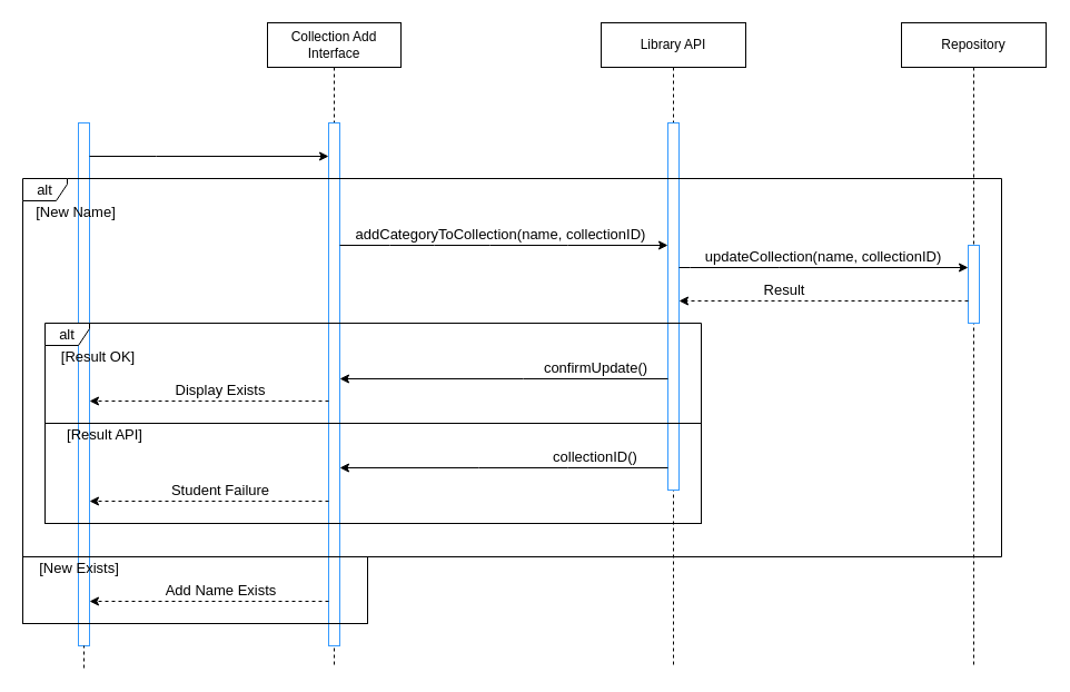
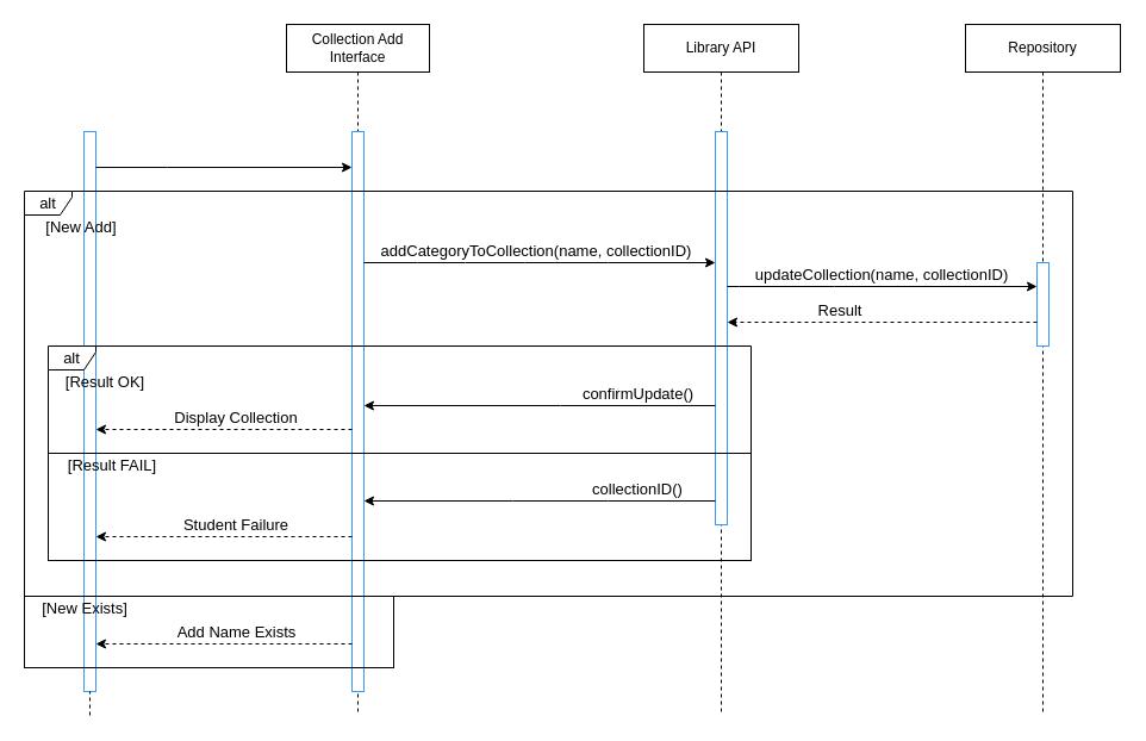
  <mxCell id="0" />
  <mxCell id="1" parent="0" />
  <mxCell id="2" value="Repository" style="shape=umlLifeline;perimeter=lifelinePerimeter;whiteSpace=wrap;html=1;container=0;dropTarget=0;collapsible=0;recursiveResize=0;outlineConnect=0;portConstraint=eastwest;newEdgeStyle={&quot;edgeStyle&quot;:&quot;elbowEdgeStyle&quot;,&quot;elbow&quot;:&quot;vertical&quot;,&quot;curved&quot;:0,&quot;rounded&quot;:0};" parent="1" vertex="1"><mxGeometry x="810" y="20" width="130" height="580" as="geometry" /></mxCell>
  <mxCell id="3" value="" style="html=1;points=[];perimeter=orthogonalPerimeter;outlineConnect=0;targetShapes=umlLifeline;portConstraint=eastwest;newEdgeStyle={&quot;edgeStyle&quot;:&quot;elbowEdgeStyle&quot;,&quot;elbow&quot;:&quot;vertical&quot;,&quot;curved&quot;:0,&quot;rounded&quot;:0};strokeColor=#3399FF;" parent="2" vertex="1"><mxGeometry x="60" y="200" width="10" height="70" as="geometry" /></mxCell>
  <mxCell id="4" value="" style="html=1;points=[];perimeter=orthogonalPerimeter;outlineConnect=0;targetShapes=umlLifeline;portConstraint=eastwest;newEdgeStyle={&quot;edgeStyle&quot;:&quot;elbowEdgeStyle&quot;,&quot;elbow&quot;:&quot;vertical&quot;,&quot;curved&quot;:0,&quot;rounded&quot;:0};strokeColor=#3399FF;" parent="1" vertex="1"><mxGeometry x="70" y="110" width="10" height="470" as="geometry" /></mxCell>
  <mxCell id="5" value="Collection Add Interface" style="shape=umlLifeline;perimeter=lifelinePerimeter;whiteSpace=wrap;html=1;container=0;dropTarget=0;collapsible=0;recursiveResize=0;outlineConnect=0;portConstraint=eastwest;newEdgeStyle={&quot;edgeStyle&quot;:&quot;elbowEdgeStyle&quot;,&quot;elbow&quot;:&quot;vertical&quot;,&quot;curved&quot;:0,&quot;rounded&quot;:0};" parent="1" vertex="1"><mxGeometry x="240" y="20" width="120" height="580" as="geometry" /></mxCell>
  <mxCell id="6" value="" style="html=1;points=[];perimeter=orthogonalPerimeter;outlineConnect=0;targetShapes=umlLifeline;portConstraint=eastwest;newEdgeStyle={&quot;edgeStyle&quot;:&quot;elbowEdgeStyle&quot;,&quot;elbow&quot;:&quot;vertical&quot;,&quot;curved&quot;:0,&quot;rounded&quot;:0};strokeColor=#3399FF;" parent="5" vertex="1"><mxGeometry x="55" y="90" width="10" height="470" as="geometry" /></mxCell>
  <mxCell id="7" value="" style="endArrow=none;dashed=1;html=1;rounded=0;fontSize=13;" parent="1" target="4" edge="1"><mxGeometry width="50" height="50" relative="1" as="geometry"><mxPoint x="75" y="600" as="sourcePoint" /><mxPoint x="75" y="640" as="targetPoint" /><Array as="points" /></mxGeometry></mxCell>
  <mxCell id="8" value="Library API" style="shape=umlLifeline;perimeter=lifelinePerimeter;whiteSpace=wrap;html=1;container=0;dropTarget=0;collapsible=0;recursiveResize=0;outlineConnect=0;portConstraint=eastwest;newEdgeStyle={&quot;edgeStyle&quot;:&quot;elbowEdgeStyle&quot;,&quot;elbow&quot;:&quot;vertical&quot;,&quot;curved&quot;:0,&quot;rounded&quot;:0};" parent="1" vertex="1"><mxGeometry x="540" y="20" width="130" height="580" as="geometry" /></mxCell>
  <mxCell id="9" value="" style="html=1;points=[];perimeter=orthogonalPerimeter;outlineConnect=0;targetShapes=umlLifeline;portConstraint=eastwest;newEdgeStyle={&quot;edgeStyle&quot;:&quot;elbowEdgeStyle&quot;,&quot;elbow&quot;:&quot;vertical&quot;,&quot;curved&quot;:0,&quot;rounded&quot;:0};strokeColor=#3399FF;" parent="8" vertex="1"><mxGeometry x="60" y="90" width="10" height="330" as="geometry" /></mxCell>
  <mxCell id="10" value="" style="endArrow=classic;html=1;rounded=0;" parent="1" edge="1" target="6" source="4"><mxGeometry width="50" height="50" relative="1" as="geometry"><mxPoint x="80" y="250" as="sourcePoint" /><mxPoint x="295" y="250" as="targetPoint" /><Array as="points"><mxPoint x="140" y="140" /></Array></mxGeometry></mxCell>
  <mxCell id="11" value="" style="endArrow=classic;html=1;rounded=0;" parent="1" edge="1" target="9" source="6"><mxGeometry width="50" height="50" relative="1" as="geometry"><mxPoint x="305" y="270" as="sourcePoint" /><mxPoint x="470" y="270" as="targetPoint" /><Array as="points"><mxPoint x="350" y="220" /><mxPoint x="390" y="220" /><mxPoint x="440" y="220" /><mxPoint x="510" y="220" /></Array></mxGeometry></mxCell>
  <mxCell id="12" value="addCategoryToCollection(name, collectionID)" style="text;html=1;strokeColor=none;fillColor=none;align=center;verticalAlign=middle;whiteSpace=wrap;rounded=0;fontSize=13;" parent="1" vertex="1"><mxGeometry x="310" y="200" width="280" height="20" as="geometry" /></mxCell>
  <mxCell id="13" value="" style="endArrow=classic;html=1;rounded=0;" parent="1" target="3" edge="1" source="9"><mxGeometry width="50" height="50" relative="1" as="geometry"><mxPoint x="480" y="290" as="sourcePoint" /><mxPoint x="570" y="300" as="targetPoint" /><Array as="points"><mxPoint x="620" y="240" /><mxPoint x="650" y="240" /><mxPoint x="630" y="240" /><mxPoint x="700" y="240" /></Array></mxGeometry></mxCell>
  <mxCell id="14" value="updateCollection(name, collectionID)" style="text;html=1;strokeColor=none;fillColor=none;align=center;verticalAlign=middle;whiteSpace=wrap;rounded=0;fontSize=13;" parent="1" vertex="1"><mxGeometry x="620" y="220" width="240" height="20" as="geometry" /></mxCell>
  <mxCell id="15" value="" style="endArrow=classic;html=1;rounded=0;dashed=1;" parent="1" source="3" edge="1" target="9"><mxGeometry width="50" height="50" relative="1" as="geometry"><mxPoint x="690" y="320" as="sourcePoint" /><mxPoint x="480" y="320" as="targetPoint" /><Array as="points"><mxPoint x="650" y="270" /></Array></mxGeometry></mxCell>
  <mxCell id="16" value="Result" style="text;html=1;strokeColor=none;fillColor=none;align=center;verticalAlign=middle;whiteSpace=wrap;rounded=0;fontSize=13;" parent="1" vertex="1"><mxGeometry x="670" y="250" width="70" height="20" as="geometry" /></mxCell>
  <mxCell id="17" value="alt" style="shape=umlFrame;whiteSpace=wrap;html=1;pointerEvents=0;strokeColor=#000000;fontSize=13;width=40;height=20;" vertex="1" parent="1"><mxGeometry x="20" y="160" width="880" height="340" as="geometry" /></mxCell>
- <mxCell id="18" value="[New Name]" style="text;html=1;strokeColor=none;fillColor=none;align=center;verticalAlign=middle;whiteSpace=wrap;rounded=0;fontSize=13;" vertex="1" parent="1"><mxGeometry x="27.81" y="180" width="80" height="20" as="geometry" /></mxCell>
+ <mxCell id="18" value="[New Add]" style="text;html=1;strokeColor=none;fillColor=none;align=center;verticalAlign=middle;whiteSpace=wrap;rounded=0;fontSize=13;" vertex="1" parent="1"><mxGeometry x="27.81" y="180" width="80" height="20" as="geometry" /></mxCell>
  <mxCell id="19" value="alt" style="shape=umlFrame;whiteSpace=wrap;html=1;pointerEvents=0;strokeColor=#000000;fontSize=13;width=40;height=20;" vertex="1" parent="1"><mxGeometry x="40" y="290" width="590" height="90" as="geometry" /></mxCell>
  <mxCell id="20" value="confirmUpdate()" style="text;html=1;strokeColor=none;fillColor=none;align=center;verticalAlign=middle;whiteSpace=wrap;rounded=0;fontSize=13;" vertex="1" parent="1"><mxGeometry x="467.5" y="320" width="135" height="20" as="geometry" /></mxCell>
  <mxCell id="21" value="" style="endArrow=classic;html=1;rounded=0;fontSize=13;" edge="1" parent="1" source="9" target="6"><mxGeometry width="50" height="50" relative="1" as="geometry"><mxPoint x="620" y="340" as="sourcePoint" /><mxPoint x="325" y="340" as="targetPoint" /><Array as="points"><mxPoint x="470" y="340" /></Array></mxGeometry></mxCell>
  <mxCell id="22" value="" style="endArrow=classic;html=1;rounded=0;fontSize=13;dashed=1;" edge="1" parent="1" source="6" target="4"><mxGeometry width="50" height="50" relative="1" as="geometry"><mxPoint x="315" y="360" as="sourcePoint" /><mxPoint x="100" y="360" as="targetPoint" /><Array as="points"><mxPoint x="241" y="360" /><mxPoint x="160" y="360" /></Array></mxGeometry></mxCell>
- <mxCell id="23" value="Display Exists" style="text;html=1;strokeColor=none;fillColor=none;align=center;verticalAlign=middle;whiteSpace=wrap;rounded=0;fontSize=13;" vertex="1" parent="1"><mxGeometry x="145" y="340" width="106.25" height="20" as="geometry" /></mxCell>
+ <mxCell id="23" value="Display Collection" style="text;html=1;strokeColor=none;fillColor=none;align=center;verticalAlign=middle;whiteSpace=wrap;rounded=0;fontSize=13;" vertex="1" parent="1"><mxGeometry x="145" y="340" width="106.25" height="20" as="geometry" /></mxCell>
  <mxCell id="24" value="[Result OK]" style="text;html=1;strokeColor=none;fillColor=none;align=center;verticalAlign=middle;whiteSpace=wrap;rounded=0;fontSize=13;" vertex="1" parent="1"><mxGeometry x="47.81" y="310" width="80" height="20" as="geometry" /></mxCell>
  <mxCell id="25" value="collectionID()" style="text;html=1;strokeColor=none;fillColor=none;align=center;verticalAlign=middle;whiteSpace=wrap;rounded=0;fontSize=13;" vertex="1" parent="1"><mxGeometry x="480" y="400" width="110" height="20" as="geometry" /></mxCell>
  <mxCell id="26" value="" style="endArrow=classic;html=1;rounded=0;fontSize=13;" edge="1" parent="1" source="9" target="6"><mxGeometry width="50" height="50" relative="1" as="geometry"><mxPoint x="620" y="420" as="sourcePoint" /><mxPoint x="325" y="420" as="targetPoint" /><Array as="points"><mxPoint x="510" y="420" /><mxPoint x="430" y="420" /></Array></mxGeometry></mxCell>
  <mxCell id="27" value="" style="endArrow=classic;html=1;rounded=0;fontSize=13;dashed=1;" edge="1" parent="1" source="6" target="4"><mxGeometry width="50" height="50" relative="1" as="geometry"><mxPoint x="315" y="450" as="sourcePoint" /><mxPoint x="100" y="450" as="targetPoint" /><Array as="points"><mxPoint x="249" y="450" /><mxPoint x="159" y="450" /></Array></mxGeometry></mxCell>
  <mxCell id="28" value="Student Failure" style="text;html=1;strokeColor=none;fillColor=none;align=center;verticalAlign=middle;whiteSpace=wrap;rounded=0;fontSize=13;" vertex="1" parent="1"><mxGeometry x="120.32" y="430" width="155.62" height="20" as="geometry" /></mxCell>
- <mxCell id="29" value="[Result API]" style="text;html=1;strokeColor=none;fillColor=none;align=center;verticalAlign=middle;whiteSpace=wrap;rounded=0;fontSize=13;" vertex="1" parent="1"><mxGeometry x="47.81" y="380" width="92.19" height="20" as="geometry" /></mxCell>
+ <mxCell id="29" value="[Result FAIL]" style="text;html=1;strokeColor=none;fillColor=none;align=center;verticalAlign=middle;whiteSpace=wrap;rounded=0;fontSize=13;" vertex="1" parent="1"><mxGeometry x="47.81" y="380" width="92.19" height="20" as="geometry" /></mxCell>
  <mxCell id="30" value="" style="rounded=0;whiteSpace=wrap;html=1;fillColor=none;" vertex="1" parent="1"><mxGeometry x="40" y="380" width="590" height="90" as="geometry" /></mxCell>
  <mxCell id="31" value="" style="rounded=0;whiteSpace=wrap;html=1;fillColor=none;" vertex="1" parent="1"><mxGeometry x="20" y="500" width="310" height="60" as="geometry" /></mxCell>
  <mxCell id="32" value="[New Exists]" style="text;html=1;strokeColor=none;fillColor=none;align=center;verticalAlign=middle;whiteSpace=wrap;rounded=0;fontSize=13;" vertex="1" parent="1"><mxGeometry x="20" y="500" width="102.19" height="20" as="geometry" /></mxCell>
  <mxCell id="33" value="" style="endArrow=classic;html=1;rounded=0;fontSize=13;dashed=1;" edge="1" parent="1" source="6" target="4"><mxGeometry width="50" height="50" relative="1" as="geometry"><mxPoint x="295" y="560" as="sourcePoint" /><mxPoint x="80" y="560" as="targetPoint" /><Array as="points"><mxPoint x="241" y="540" /><mxPoint x="160" y="540" /></Array></mxGeometry></mxCell>
  <mxCell id="34" value="Add Name Exists" style="text;html=1;strokeColor=none;fillColor=none;align=center;verticalAlign=middle;whiteSpace=wrap;rounded=0;fontSize=13;" vertex="1" parent="1"><mxGeometry x="120.94" y="520" width="155" height="20" as="geometry" /></mxCell>
